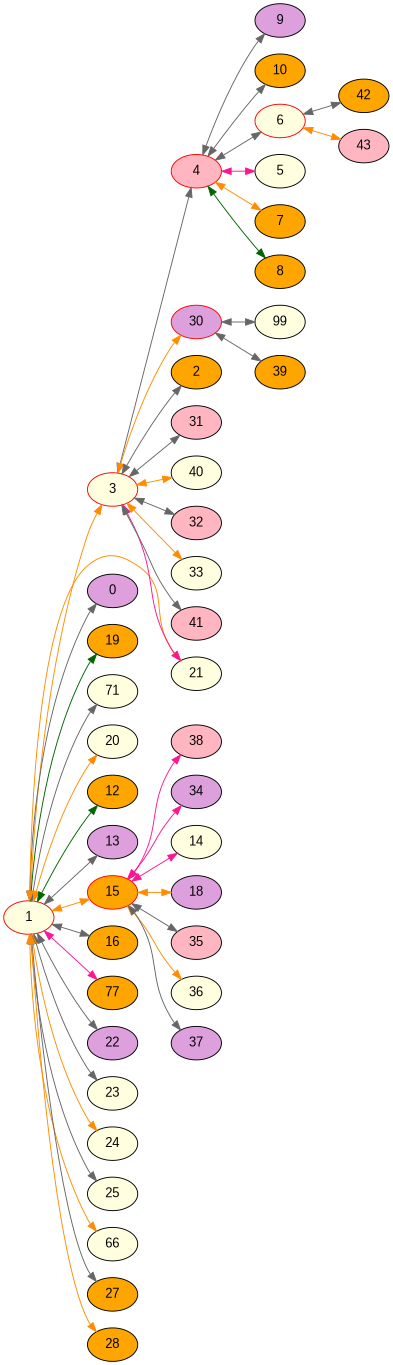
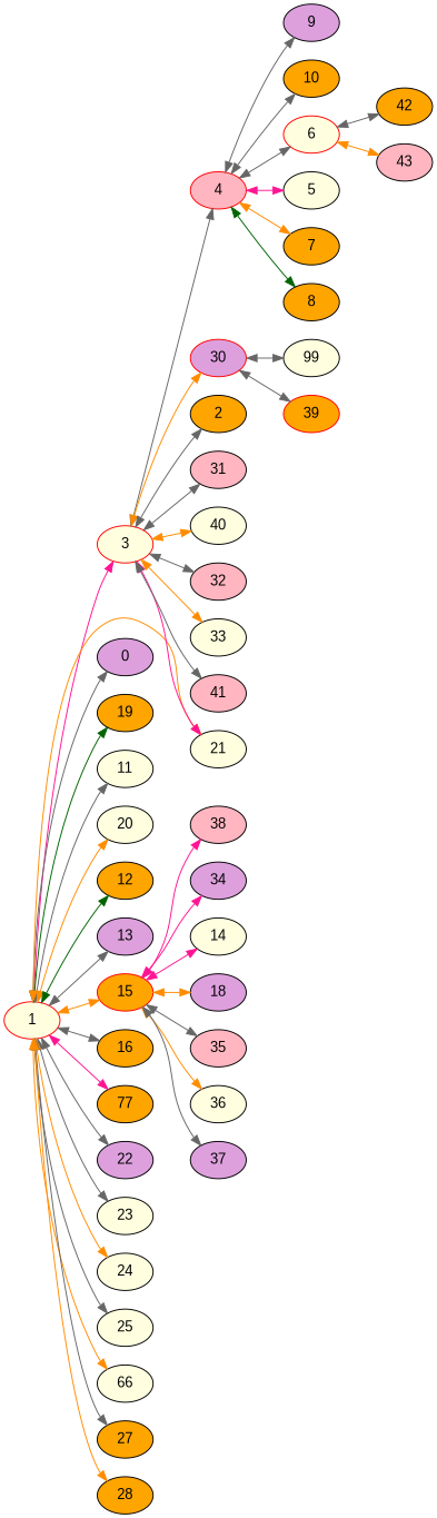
  strict digraph {
    concentrate=true
    fontname=Arial
    rankdir=LR
    node [fillcolor=lightyellow fontname=Arial style=filled]
    edge [fontname=Arial]
    1 [color=red]
    3 [color=red]
    15 [color=red fillcolor=orange]
    0 [fillcolor=plum]
    19 [fillcolor=orange]
-   11 [label=71]
+   11
    20
    12 [fillcolor=orange]
    13 [fillcolor=plum]
    21
    16 [fillcolor=orange]
    n12 [fillcolor=orange label=77]
    22 [fillcolor=plum]
    23
    24
    25
    n17 [label=66]
    27 [fillcolor=orange]
    28 [fillcolor=orange]
    4 [color=red fillcolor=lightpink]
    30 [color=red fillcolor=plum]
    2 [fillcolor=orange]
    31 [fillcolor=lightpink]
    40
    32 [fillcolor=lightpink]
    33
    41 [fillcolor=lightpink]
    14
    18 [fillcolor=plum]
    35 [fillcolor=lightpink]
    36
    37 [fillcolor=plum]
    38 [fillcolor=lightpink]
    34 [fillcolor=plum]
    6 [color=red]
    5
    7 [fillcolor=orange]
    8 [fillcolor=orange]
    9 [fillcolor=plum]
    10 [fillcolor=orange]
    n41 [label=99]
-   39 [fillcolor=orange]
+   39 [fillcolor=orange color=red]
    42 [fillcolor=orange]
    43 [fillcolor=lightpink]
-   1 -> 3 [color=darkorange]
+   1 -> 3 [color=deeppink]
    1 -> 15 [color=darkorange]
    1 -> 0 [color=gray40]
    1 -> 19 [color=darkgreen]
    1 -> 11 [color=gray40]
    1 -> 20 [color=darkorange]
    1 -> 12 [color=darkgreen]
    1 -> 13 [color=gray40]
    1 -> 21 [color=darkorange]
    1 -> 16 [color=gray40]
    1 -> n12 [color=deeppink]
    1 -> 22 [color=gray40]
    1 -> 23 [color=gray40]
    1 -> 24 [color=darkorange]
    1 -> 25 [color=gray40]
    1 -> n17 [color=darkorange]
    1 -> 27 [color=gray40]
    1 -> 28 [color=darkorange]
    3 -> 1
    3 -> 21 [color=deeppink]
    3 -> 4 [color=gray40]
    3 -> 30 [color=darkorange]
    3 -> 2 [color=gray40]
    3 -> 31 [color=gray40]
    3 -> 40 [color=darkorange]
    3 -> 32 [color=gray40]
    3 -> 33 [color=darkorange]
    3 -> 41 [color=gray40]
    15 -> 1
    15 -> 14 [color=deeppink]
    15 -> 18 [color=darkorange]
    15 -> 35 [color=gray40]
    15 -> 36 [color=darkorange]
    15 -> 37 [color=gray40]
    15 -> 38 [color=deeppink]
    15 -> 34 [color=deeppink]
    0 -> 1
    19 -> 1
    11 -> 1
    20 -> 1
    12 -> 1
    13 -> 1
    21 -> 1
    21 -> 3
    16 -> 1
    n12 -> 1
    22 -> 1
    23 -> 1
    24 -> 1
    25 -> 1
    n17 -> 1
    27 -> 1
    28 -> 1
    4 -> 3
    4 -> 6 [color=gray40]
    4 -> 5 [color=deeppink]
    4 -> 7 [color=darkorange]
    4 -> 8 [color=darkgreen]
    4 -> 9 [color=gray40]
    4 -> 10 [color=gray40]
    30 -> 3
    30 -> n41 [color=gray40]
    30 -> 39 [color=gray40]
    2 -> 3
    31 -> 3
    40 -> 3
    32 -> 3
    33 -> 3
    41 -> 3
    14 -> 15
    18 -> 15
    35 -> 15
    36 -> 15
    37 -> 15
    38 -> 15
    34 -> 15
    6 -> 4
    6 -> 42 [color=gray40]
    6 -> 43 [color=darkorange]
    5 -> 4
    7 -> 4
    8 -> 4
    9 -> 4
    10 -> 4
    n41 -> 30
    39 -> 30
    42 -> 6
    43 -> 6
  }
